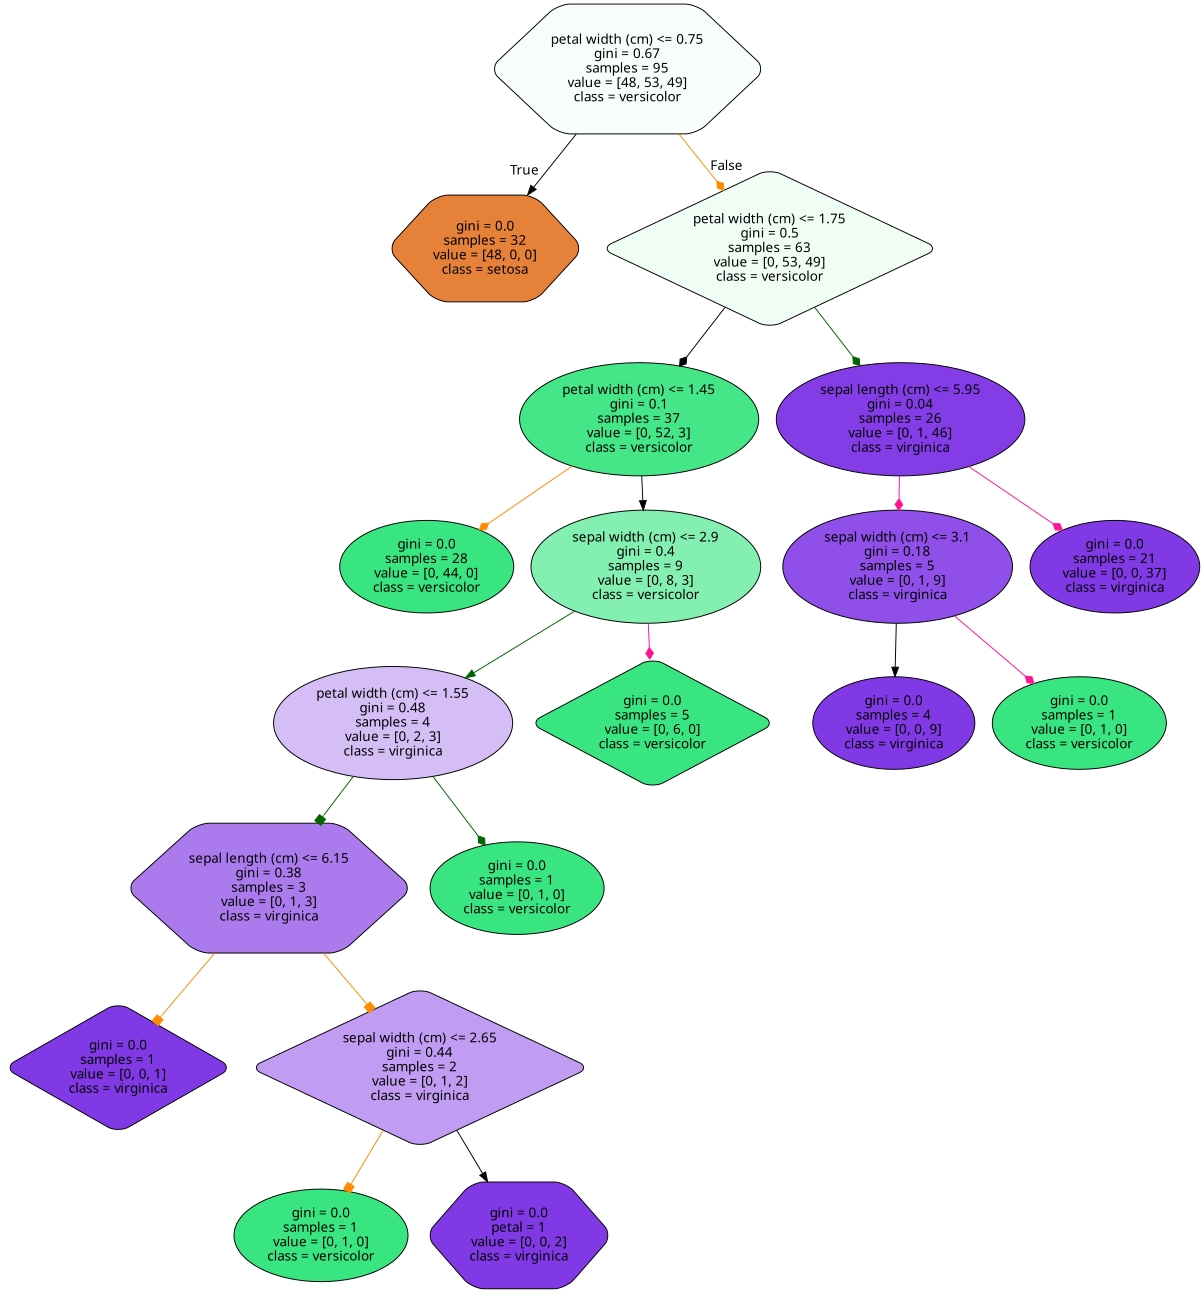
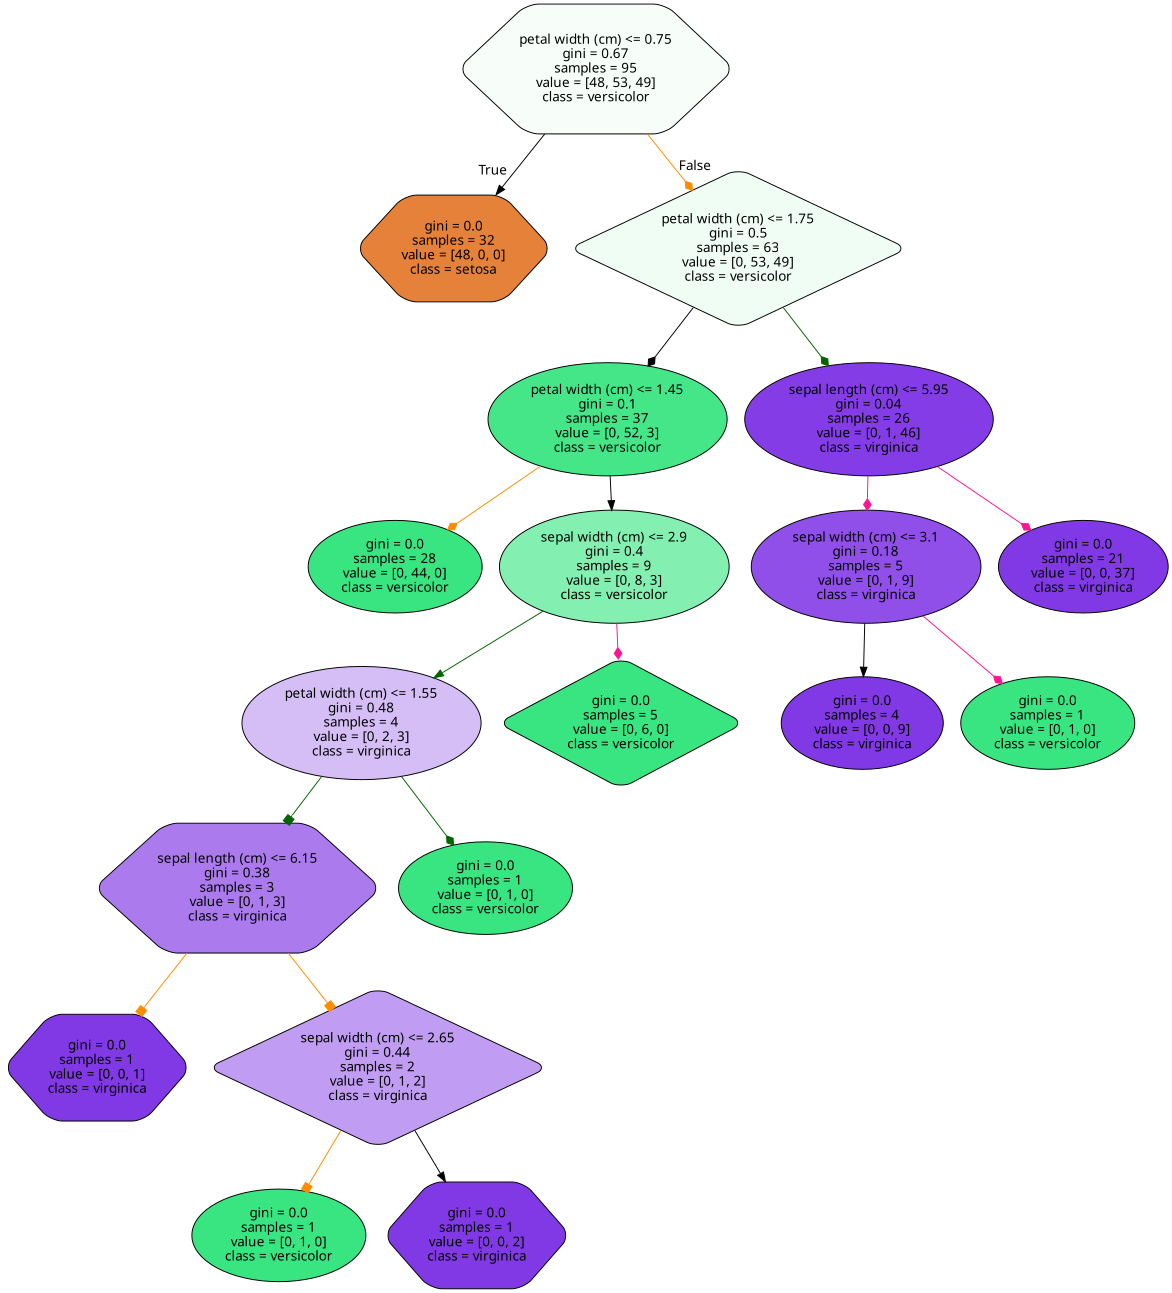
  digraph {
    fontname="Noto Sans"
    node [color=black fillcolor="#39e581" fontname="Noto Sans" shape=ellipse style="filled, rounded"]
    edge [arrowhead=diamond color=black fontname="Noto Sans"]
    n1 [fillcolor="#f7fefa" label="petal width (cm) <= 0.75\ngini = 0.67\nsamples = 95\nvalue = [48, 53, 49]\nclass = versicolor" shape=hexagon]
    n2 [fillcolor="#e58139" label="gini = 0.0\nsamples = 32\nvalue = [48, 0, 0]\nclass = setosa" shape=hexagon]
    n3 [fillcolor="#f0fdf5" label="petal width (cm) <= 1.75\ngini = 0.5\nsamples = 63\nvalue = [0, 53, 49]\nclass = versicolor" shape=diamond]
    n4 [fillcolor="#44e688" label="petal width (cm) <= 1.45\ngini = 0.1\nsamples = 37\nvalue = [0, 52, 3]\nclass = versicolor"]
    n5 [fillcolor="#843de6" label="sepal length (cm) <= 5.95\ngini = 0.04\nsamples = 26\nvalue = [0, 1, 46]\nclass = virginica"]
    n6 [label="gini = 0.0\nsamples = 28\nvalue = [0, 44, 0]\nclass = versicolor"]
    n7 [fillcolor="#83efb0" label="sepal width (cm) <= 2.9\ngini = 0.4\nsamples = 9\nvalue = [0, 8, 3]\nclass = versicolor"]
    n8 [fillcolor="#8f4fe8" label="sepal width (cm) <= 3.1\ngini = 0.18\nsamples = 5\nvalue = [0, 1, 9]\nclass = virginica"]
    n9 [fillcolor="#8139e5" label="gini = 0.0\nsamples = 21\nvalue = [0, 0, 37]\nclass = virginica"]
    n10 [fillcolor="#d5bdf6" label="petal width (cm) <= 1.55\ngini = 0.48\nsamples = 4\nvalue = [0, 2, 3]\nclass = virginica"]
    n11 [label="gini = 0.0\nsamples = 5\nvalue = [0, 6, 0]\nclass = versicolor" shape=diamond]
    n12 [fillcolor="#ab7bee" label="sepal length (cm) <= 6.15\ngini = 0.38\nsamples = 3\nvalue = [0, 1, 3]\nclass = virginica" shape=hexagon]
    n13 [label="gini = 0.0\nsamples = 1\nvalue = [0, 1, 0]\nclass = versicolor"]
-   n14 [fillcolor="#8139e5" label="gini = 0.0\nsamples = 1\nvalue = [0, 0, 1]\nclass = virginica" shape=diamond]
+   n14 [fillcolor="#8139e5" label="gini = 0.0\nsamples = 1\nvalue = [0, 0, 1]\nclass = virginica" shape=hexagon]
    n15 [fillcolor="#c09cf2" label="sepal width (cm) <= 2.65\ngini = 0.44\nsamples = 2\nvalue = [0, 1, 2]\nclass = virginica" shape=diamond]
    n16 [label="gini = 0.0\nsamples = 1\nvalue = [0, 1, 0]\nclass = versicolor"]
-   n17 [fillcolor="#8139e5" label="gini = 0.0\npetal = 1\nvalue = [0, 0, 2]\nclass = virginica" shape=hexagon]
+   n17 [fillcolor="#8139e5" label="gini = 0.0\nsamples = 1\nvalue = [0, 0, 2]\nclass = virginica" shape=hexagon]
    n18 [fillcolor="#8139e5" label="gini = 0.0\nsamples = 4\nvalue = [0, 0, 9]\nclass = virginica"]
    n19 [label="gini = 0.0\nsamples = 1\nvalue = [0, 1, 0]\nclass = versicolor"]
    n1 -> n2 [arrowhead=normal headlabel=True labelangle=45 labeldistance=2.5]
    n1 -> n3 [color=darkorange headlabel=False labelangle=-45 labeldistance=2.5]
    n3 -> n4
    n3 -> n5 [color=darkgreen]
    n4 -> n6 [color=darkorange]
    n4 -> n7 [arrowhead=normal]
    n5 -> n8 [color=deeppink]
    n5 -> n9 [color=deeppink]
    n7 -> n10 [arrowhead=normal color=darkgreen]
    n7 -> n11 [color=deeppink]
    n8 -> n18 [arrowhead=normal]
    n8 -> n19 [color=deeppink]
    n10 -> n12 [arrowhead=box color=darkgreen]
    n10 -> n13 [color=darkgreen]
    n12 -> n14 [arrowhead=box color=darkorange]
    n12 -> n15 [arrowhead=box color=darkorange]
    n15 -> n16 [arrowhead=box color=darkorange]
    n15 -> n17 [arrowhead=normal]
  }
